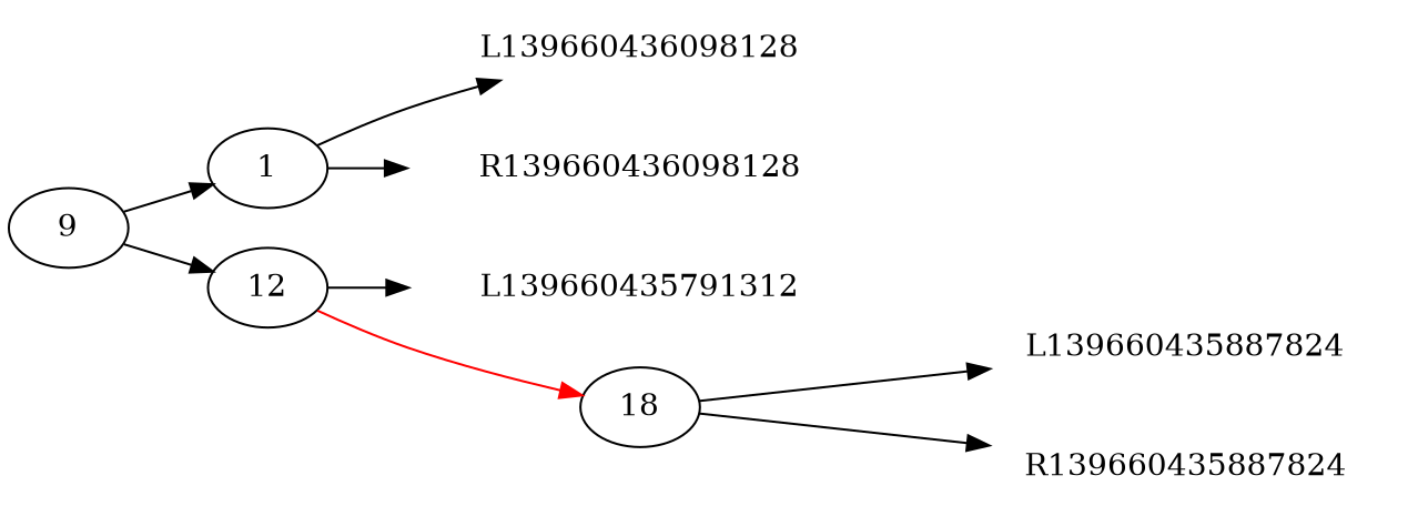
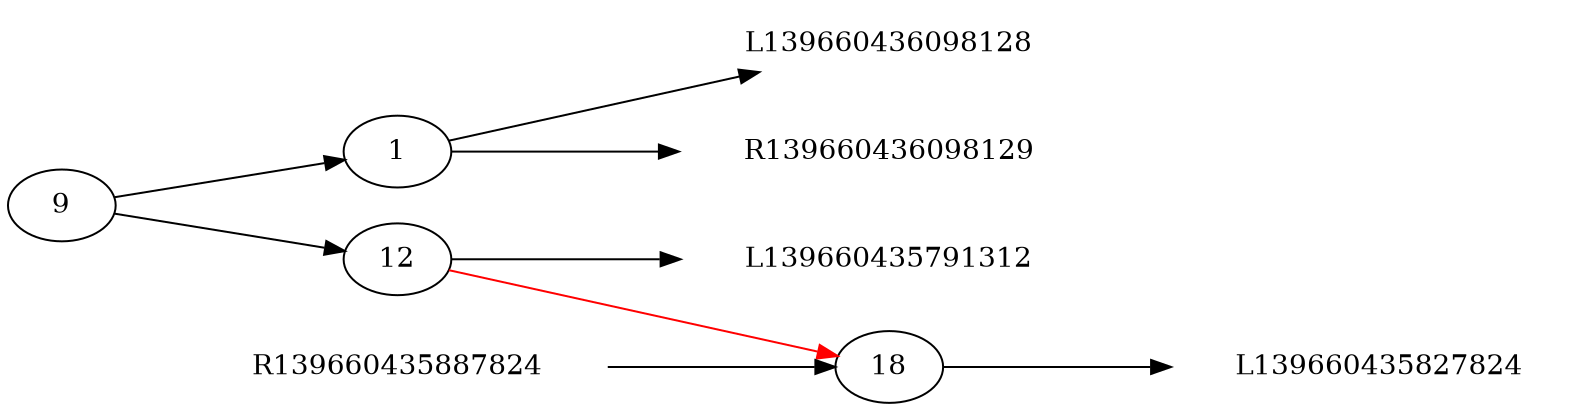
  digraph {
    rankdir=LR
    node [color=none]
    n1 [color=black label=9]
    n2 [label=1 color=""]
    n3 [label=12 color=""]
    L139660436098128
-   R139660436098128
+   R139660436098128 [label=R139660436098129]
    L139660435791312
    n7 [color=black label=18]
-   L139660435887824
+   L139660435887824 [label=L139660435827824]
    R139660435887824
    n1 -> n2
    n1 -> n3
    n2 -> L139660436098128
    n2 -> R139660436098128
    n3 -> L139660435791312
    n3 -> n7 [color=red]
    n7 -> L139660435887824
-   n7 -> R139660435887824
+   R139660435887824 -> n7
  }
